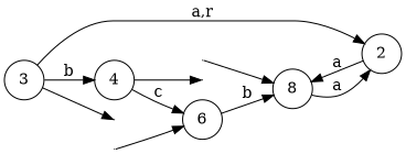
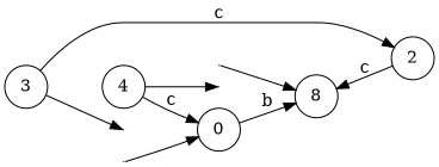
  digraph {
    rankdir=LR
    node [shape=circle]
    n1 [label=8]
-   0 [label=6]
+   0
    2
    3
    4
    final1 [shape=point width=0]
    final2 [shape=point width=0]
    start1 [shape=point width=0]
    start2 [shape=point width=0]
-   n1 -> 2 [label=a]
    0 -> n1 [label=b]
-   2 -> n1 [label=a]
-   3 -> 2 [label="a,r"]
-   3 -> 4 [label=b]
+   2 -> n1 [label=c]
+   3 -> 2 [label=c]
    3 -> final1
    4 -> 0 [label=c]
    4 -> final2
    start1 -> 0
    start2 -> n1
  }
